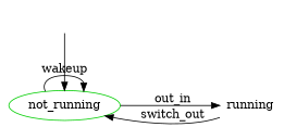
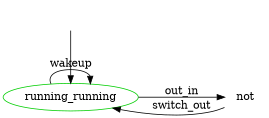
  digraph {
    rankdir=LR
    node [shape=plaintext]
-   n1 [color=green3 label=not_running shape=ellipse]
+   n1 [color=green3 label=running_running shape=ellipse]
    __init_not_running [style=invis]
-   n3 [label=running]
+   n3 [label=not]
    subgraph sub_1 {
      n1
    }
    subgraph sub_2 {
      __init_not_running
    }
    subgraph sub_3 {
      n1
    }
    subgraph sub_4 {
      n3
    }
    subgraph sub_5 {
      rank=min
      n1
      __init_not_running
    }
    n1 -> n1 [label=wakeup]
    n1 -> n3 [label=out_in]
    __init_not_running -> n1
    n3 -> n1 [label=switch_out]
  }
